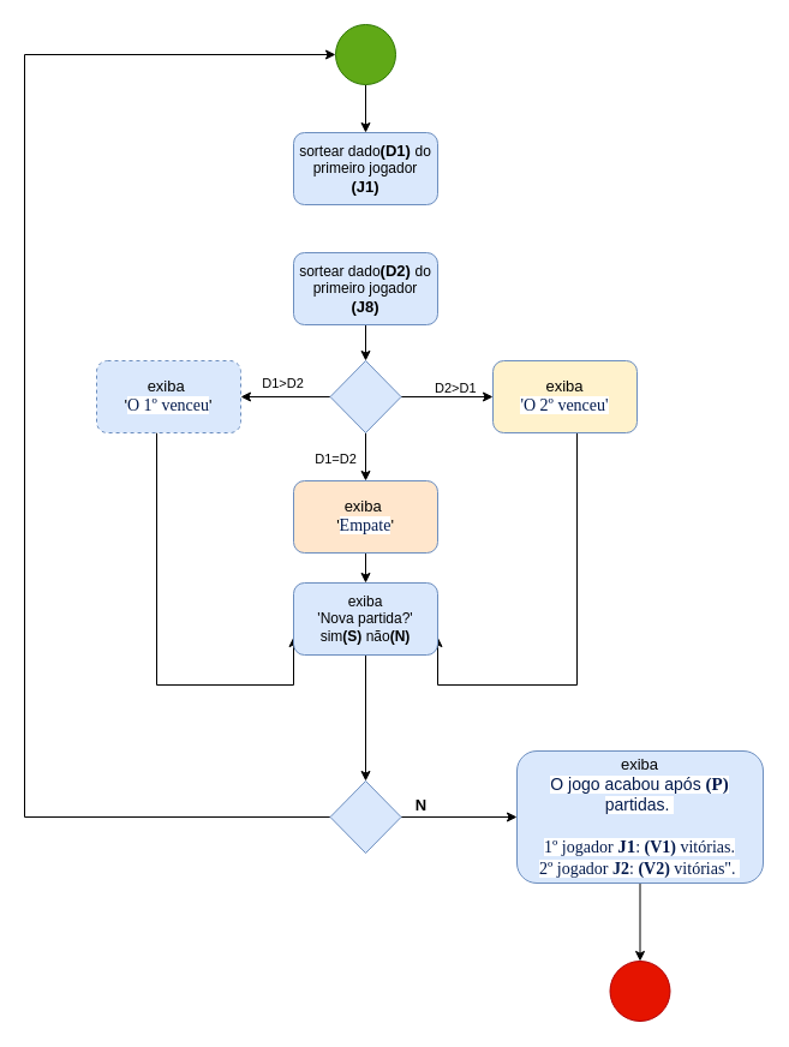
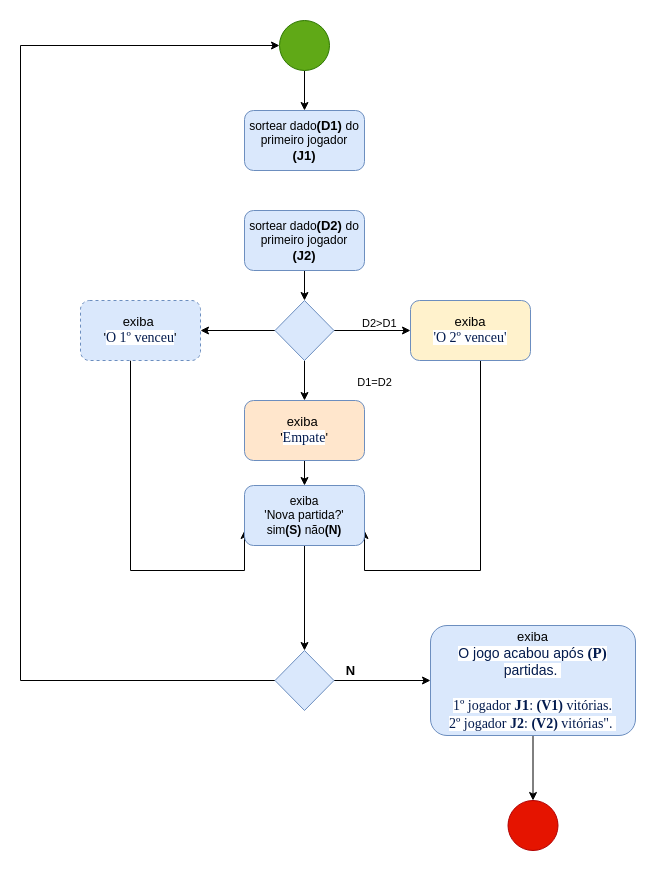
  <mxCell id="0" />
  <mxCell id="1" parent="0" />
  <mxCell id="2" style="edgeStyle=orthogonalEdgeStyle;rounded=0;orthogonalLoop=1;jettySize=auto;html=1;entryX=0.5;entryY=0;entryDx=0;entryDy=0;" edge="1" parent="1" source="3" target="4"><mxGeometry relative="1" as="geometry" /></mxCell>
  <mxCell id="3" value="" style="ellipse;whiteSpace=wrap;html=1;aspect=fixed;fillColor=#60a917;fontColor=#ffffff;strokeColor=#2D7600;" vertex="1" parent="1"><mxGeometry x="279" y="20" width="50" height="50" as="geometry" /></mxCell>
  <mxCell id="4" value="sortear dado&lt;font style=&quot;font-size: 13px&quot;&gt;&lt;b&gt;(D1)&lt;/b&gt; &lt;/font&gt;do primeiro jogador&lt;br&gt;&lt;b&gt;&lt;font style=&quot;font-size: 13px&quot;&gt;(J1)&lt;/font&gt;&lt;/b&gt;" style="rounded=1;whiteSpace=wrap;html=1;fillColor=#dae8fc;strokeColor=#6c8ebf;" vertex="1" parent="1"><mxGeometry x="244" y="110" width="120" height="60" as="geometry" /></mxCell>
  <mxCell id="5" value="" style="edgeStyle=orthogonalEdgeStyle;rounded=0;orthogonalLoop=1;jettySize=auto;html=1;fontSize=13;" edge="1" parent="1" source="6" target="10"><mxGeometry relative="1" as="geometry" /></mxCell>
- <mxCell id="6" value="sortear dado&lt;b&gt;&lt;font style=&quot;font-size: 13px&quot;&gt;(D2) &lt;/font&gt;&lt;/b&gt;do primeiro jogador&lt;br&gt;&lt;b&gt;&lt;font style=&quot;font-size: 13px&quot;&gt;(J8)&lt;/font&gt;&lt;/b&gt;" style="rounded=1;whiteSpace=wrap;html=1;fillColor=#dae8fc;strokeColor=#6c8ebf;" vertex="1" parent="1"><mxGeometry x="244" y="210" width="120" height="60" as="geometry" /></mxCell>
+ <mxCell id="6" value="sortear dado&lt;b&gt;&lt;font style=&quot;font-size: 13px&quot;&gt;(D2) &lt;/font&gt;&lt;/b&gt;do primeiro jogador&lt;br&gt;&lt;b&gt;&lt;font style=&quot;font-size: 13px&quot;&gt;(J2)&lt;/font&gt;&lt;/b&gt;" style="rounded=1;whiteSpace=wrap;html=1;fillColor=#dae8fc;strokeColor=#6c8ebf;" vertex="1" parent="1"><mxGeometry x="244" y="210" width="120" height="60" as="geometry" /></mxCell>
  <mxCell id="7" style="edgeStyle=orthogonalEdgeStyle;rounded=0;orthogonalLoop=1;jettySize=auto;html=1;entryX=1;entryY=0.5;entryDx=0;entryDy=0;fontSize=13;" edge="1" parent="1" source="10" target="12"><mxGeometry relative="1" as="geometry" /></mxCell>
  <mxCell id="8" style="edgeStyle=orthogonalEdgeStyle;rounded=0;orthogonalLoop=1;jettySize=auto;html=1;entryX=0;entryY=0.5;entryDx=0;entryDy=0;fontSize=13;" edge="1" parent="1" source="10" target="16"><mxGeometry relative="1" as="geometry" /></mxCell>
  <mxCell id="9" style="edgeStyle=orthogonalEdgeStyle;rounded=0;orthogonalLoop=1;jettySize=auto;html=1;entryX=0.5;entryY=0;entryDx=0;entryDy=0;fontSize=13;" edge="1" parent="1" source="10" target="14"><mxGeometry relative="1" as="geometry" /></mxCell>
  <mxCell id="10" value="" style="rhombus;whiteSpace=wrap;html=1;fontSize=13;fillColor=#dae8fc;strokeColor=#6c8ebf;" vertex="1" parent="1"><mxGeometry x="274.5" y="300" width="59" height="60" as="geometry" /></mxCell>
  <mxCell id="11" style="edgeStyle=orthogonalEdgeStyle;rounded=0;orthogonalLoop=1;jettySize=auto;html=1;entryX=0;entryY=0.75;entryDx=0;entryDy=0;fontSize=12;" edge="1" parent="1" source="12" target="21"><mxGeometry relative="1" as="geometry"><Array as="points"><mxPoint x="130" y="570" /></Array></mxGeometry></mxCell>
  <mxCell id="12" value="exiba&amp;nbsp;&lt;br&gt;'&lt;span style=&quot;color: rgb(3 , 27 , 78) ; font-family: &amp;#34;exo 2&amp;#34; , &amp;#34;barlow&amp;#34; ; font-size: 14px ; text-align: left ; background-color: rgb(255 , 255 , 255)&quot;&gt;O 1º venceu&lt;/span&gt;'" style="rounded=1;whiteSpace=wrap;html=1;fontSize=13;fillColor=#dae8fc;strokeColor=#6c8ebf;dashed=1;" vertex="1" parent="1"><mxGeometry x="80" y="300" width="120" height="60" as="geometry" /></mxCell>
  <mxCell id="13" style="edgeStyle=orthogonalEdgeStyle;rounded=0;orthogonalLoop=1;jettySize=auto;html=1;entryX=0.5;entryY=0;entryDx=0;entryDy=0;fontSize=12;" edge="1" parent="1" source="14" target="21"><mxGeometry relative="1" as="geometry" /></mxCell>
  <mxCell id="14" value="exiba&amp;nbsp;&lt;br&gt;'&lt;span style=&quot;color: rgb(3 , 27 , 78) ; font-family: &amp;#34;exo 2&amp;#34; , &amp;#34;barlow&amp;#34; ; font-size: 14px ; text-align: left ; background-color: rgb(255 , 255 , 255)&quot;&gt;Empate&lt;/span&gt;'" style="rounded=1;whiteSpace=wrap;html=1;fontSize=13;fillColor=#ffe6cc;strokeColor=#6c8ebf;" vertex="1" parent="1"><mxGeometry x="244" y="400" width="120" height="60" as="geometry" /></mxCell>
  <mxCell id="15" style="edgeStyle=orthogonalEdgeStyle;rounded=0;orthogonalLoop=1;jettySize=auto;html=1;entryX=1;entryY=0.75;entryDx=0;entryDy=0;fontSize=12;" edge="1" parent="1" source="16" target="21"><mxGeometry relative="1" as="geometry"><Array as="points"><mxPoint x="480" y="570" /></Array></mxGeometry></mxCell>
  <mxCell id="16" value="exiba&lt;br&gt;&lt;span style=&quot;color: rgb(3 , 27 , 78) ; font-family: &amp;#34;exo 2&amp;#34; , &amp;#34;barlow&amp;#34; ; font-size: 14px ; text-align: left ; background-color: rgb(255 , 255 , 255)&quot;&gt;'O 2º venceu'&lt;/span&gt;" style="rounded=1;whiteSpace=wrap;html=1;fontSize=13;fillColor=#fff2cc;strokeColor=#6c8ebf;" vertex="1" parent="1"><mxGeometry x="410" y="300" width="120" height="60" as="geometry" /></mxCell>
- <mxCell id="17" value="&lt;font style=&quot;font-size: 11px&quot;&gt;&lt;br&gt;D1&amp;gt;D2&lt;/font&gt;" style="text;html=1;align=center;verticalAlign=middle;resizable=0;points=[];autosize=1;strokeColor=none;fillColor=none;fontSize=13;" vertex="1" parent="1"><mxGeometry x="210" y="290" width="50" height="40" as="geometry" /></mxCell>
  <mxCell id="18" value="D2&amp;gt;D1" style="text;whiteSpace=wrap;html=1;fontSize=11;" vertex="1" parent="1"><mxGeometry x="360" y="310" width="60" height="40" as="geometry" /></mxCell>
- <mxCell id="19" value="&lt;br&gt;D1=D2" style="text;html=1;align=center;verticalAlign=middle;resizable=0;points=[];autosize=1;strokeColor=none;fillColor=none;fontSize=11;" vertex="1" parent="1"><mxGeometry x="254" y="360" width="50" height="30" as="geometry" /></mxCell>
+ <mxCell id="19" value="&lt;br&gt;D1=D2" style="text;html=1;align=center;verticalAlign=middle;resizable=0;points=[];autosize=1;strokeColor=none;fillColor=none;fontSize=11;" vertex="1" parent="1"><mxGeometry x="349" y="360" width="50" height="30" as="geometry" /></mxCell>
  <mxCell id="20" style="edgeStyle=orthogonalEdgeStyle;rounded=0;orthogonalLoop=1;jettySize=auto;html=1;entryX=0.5;entryY=0;entryDx=0;entryDy=0;fontSize=12;" edge="1" parent="1" source="21" target="24"><mxGeometry relative="1" as="geometry" /></mxCell>
  <mxCell id="21" value="&lt;font style=&quot;font-size: 12px&quot;&gt;exiba&lt;br&gt;'Nova partida?'&lt;br&gt;sim&lt;b&gt;(S)&lt;/b&gt; não&lt;b&gt;(N)&lt;/b&gt;&lt;br&gt;&lt;/font&gt;" style="rounded=1;whiteSpace=wrap;html=1;fontSize=11;fillColor=#dae8fc;strokeColor=#6c8ebf;" vertex="1" parent="1"><mxGeometry x="244" y="485" width="120" height="60" as="geometry" /></mxCell>
  <mxCell id="22" style="edgeStyle=orthogonalEdgeStyle;rounded=0;orthogonalLoop=1;jettySize=auto;html=1;fontSize=12;entryX=0;entryY=0.5;entryDx=0;entryDy=0;" edge="1" parent="1" source="24" target="3"><mxGeometry relative="1" as="geometry"><mxPoint x="20" y="340" as="targetPoint" /><Array as="points"><mxPoint x="20" y="680" /><mxPoint x="20" y="45" /></Array></mxGeometry></mxCell>
  <mxCell id="23" style="edgeStyle=orthogonalEdgeStyle;rounded=0;orthogonalLoop=1;jettySize=auto;html=1;entryX=0;entryY=0.5;entryDx=0;entryDy=0;fontSize=13;" edge="1" parent="1" source="24" target="27"><mxGeometry relative="1" as="geometry" /></mxCell>
  <mxCell id="24" value="" style="rhombus;whiteSpace=wrap;html=1;fontSize=13;fillColor=#dae8fc;strokeColor=#6c8ebf;" vertex="1" parent="1"><mxGeometry x="274.5" y="650" width="59" height="60" as="geometry" /></mxCell>
  <mxCell id="25" value="" style="ellipse;whiteSpace=wrap;html=1;aspect=fixed;fillColor=#e51400;fontColor=#ffffff;strokeColor=#B20000;" vertex="1" parent="1"><mxGeometry x="507.5" y="800" width="50" height="50" as="geometry" /></mxCell>
  <mxCell id="26" style="edgeStyle=orthogonalEdgeStyle;rounded=0;orthogonalLoop=1;jettySize=auto;html=1;entryX=0.5;entryY=0;entryDx=0;entryDy=0;fontSize=14;" edge="1" parent="1" source="27" target="25"><mxGeometry relative="1" as="geometry" /></mxCell>
  <mxCell id="27" value="exiba&lt;br&gt;&lt;span style=&quot;text-align: left ; background-color: rgb(255 , 255 , 255)&quot;&gt;&lt;font color=&quot;#031b4e&quot; face=&quot;exo 2, barlow&quot;&gt;&lt;span style=&quot;font-size: 14px&quot;&gt;O jogo acabou após&amp;nbsp;&lt;/span&gt;&lt;/font&gt;&lt;b style=&quot;color: rgb(3 , 27 , 78) ; font-family: &amp;#34;exo 2&amp;#34; , &amp;#34;barlow&amp;#34;&quot;&gt;&lt;font style=&quot;font-size: 15px&quot;&gt;(P)&lt;/font&gt;&lt;/b&gt;&lt;font color=&quot;#031b4e&quot; face=&quot;exo 2, barlow&quot;&gt;&lt;span style=&quot;font-size: 14px&quot;&gt; partidas.&amp;nbsp;&lt;br&gt;&lt;br&gt;&lt;/span&gt;&lt;/font&gt;&lt;/span&gt;&lt;span style=&quot;color: rgb(3 , 27 , 78) ; font-family: &amp;#34;exo 2&amp;#34; , &amp;#34;barlow&amp;#34; ; text-align: left ; background-color: rgb(255 , 255 , 255)&quot;&gt;&lt;span style=&quot;font-size: 14px&quot;&gt;1º jogador &lt;/span&gt;&lt;b&gt;&lt;font style=&quot;font-size: 15px&quot;&gt;J1&lt;/font&gt;&lt;/b&gt;&lt;span style=&quot;font-size: 14px&quot;&gt;: &lt;b&gt;(V1)&lt;/b&gt; vitórias. &lt;br&gt;2º jogador &lt;/span&gt;&lt;font size=&quot;1&quot;&gt;&lt;b style=&quot;font-size: 14px&quot;&gt;J2&lt;/b&gt;&lt;/font&gt;&lt;span style=&quot;font-size: 14px&quot;&gt;: &lt;b&gt;(V2)&lt;/b&gt; vitórias&quot;.&amp;nbsp;&lt;/span&gt;&lt;/span&gt;&lt;span style=&quot;text-align: left ; background-color: rgb(255 , 255 , 255)&quot;&gt;&lt;font color=&quot;#031b4e&quot; face=&quot;exo 2, barlow&quot;&gt;&lt;span style=&quot;font-size: 14px&quot;&gt;&lt;br&gt;&lt;/span&gt;&lt;/font&gt;&lt;/span&gt;" style="rounded=1;whiteSpace=wrap;html=1;fontSize=13;fillColor=#dae8fc;strokeColor=#6c8ebf;" vertex="1" parent="1"><mxGeometry x="430" y="625" width="205" height="110" as="geometry" /></mxCell>
  <mxCell id="28" value="&lt;b&gt;N&lt;/b&gt;" style="text;html=1;align=center;verticalAlign=middle;resizable=0;points=[];autosize=1;strokeColor=none;fillColor=none;fontSize=13;" vertex="1" parent="1"><mxGeometry x="340" y="660" width="20" height="20" as="geometry" /></mxCell>
